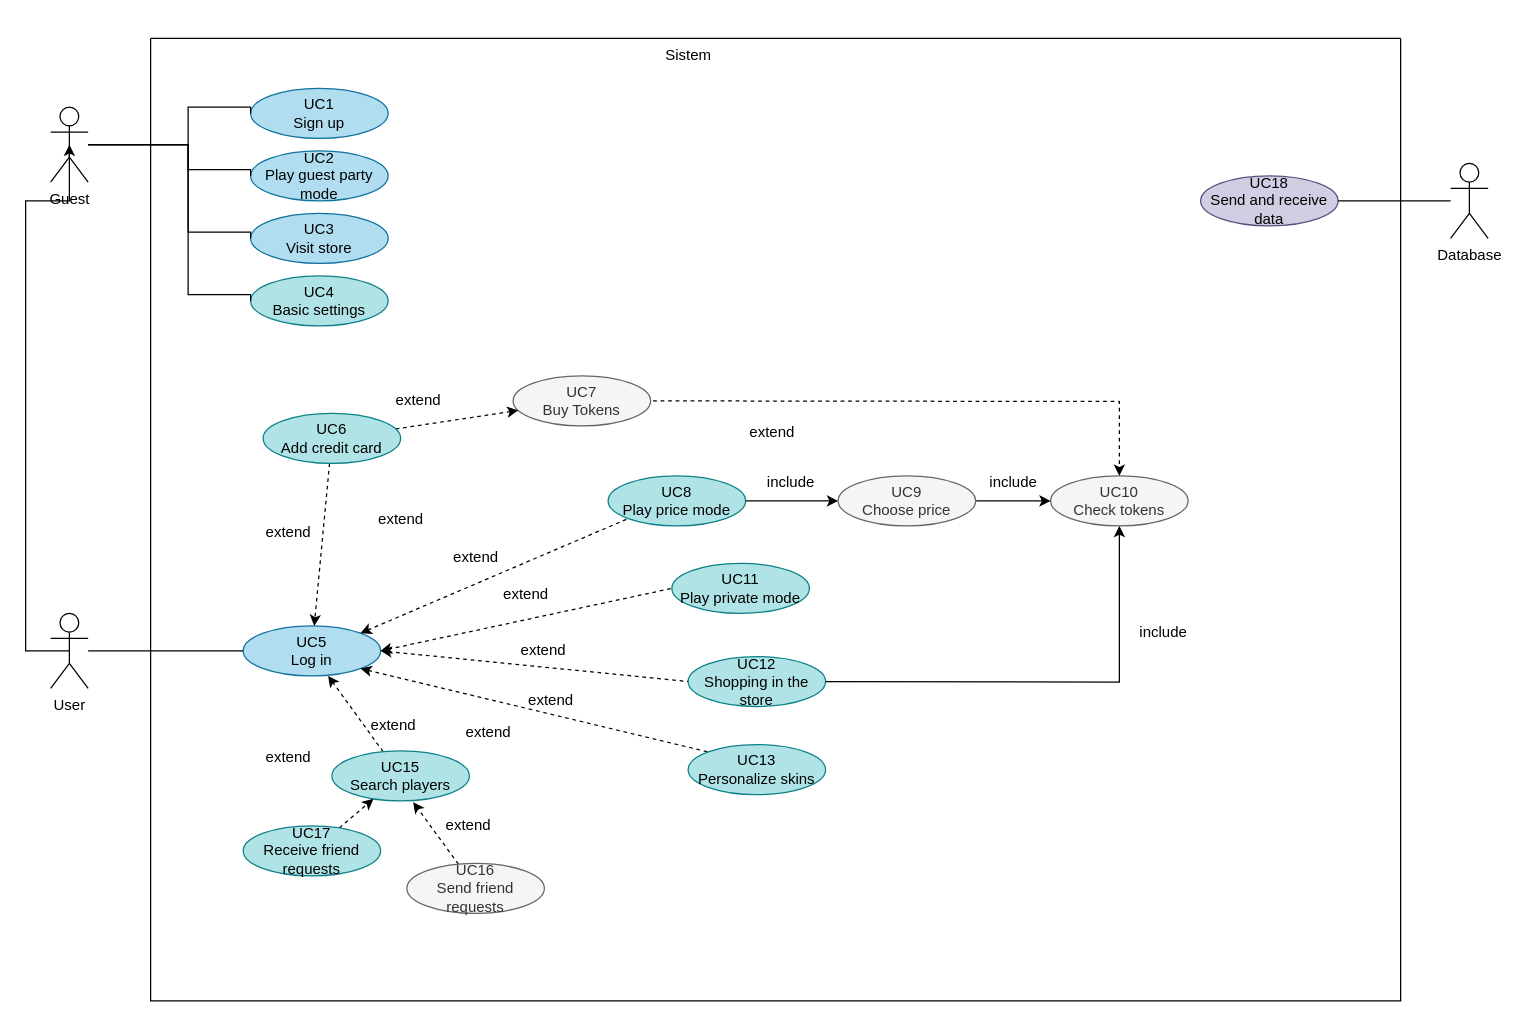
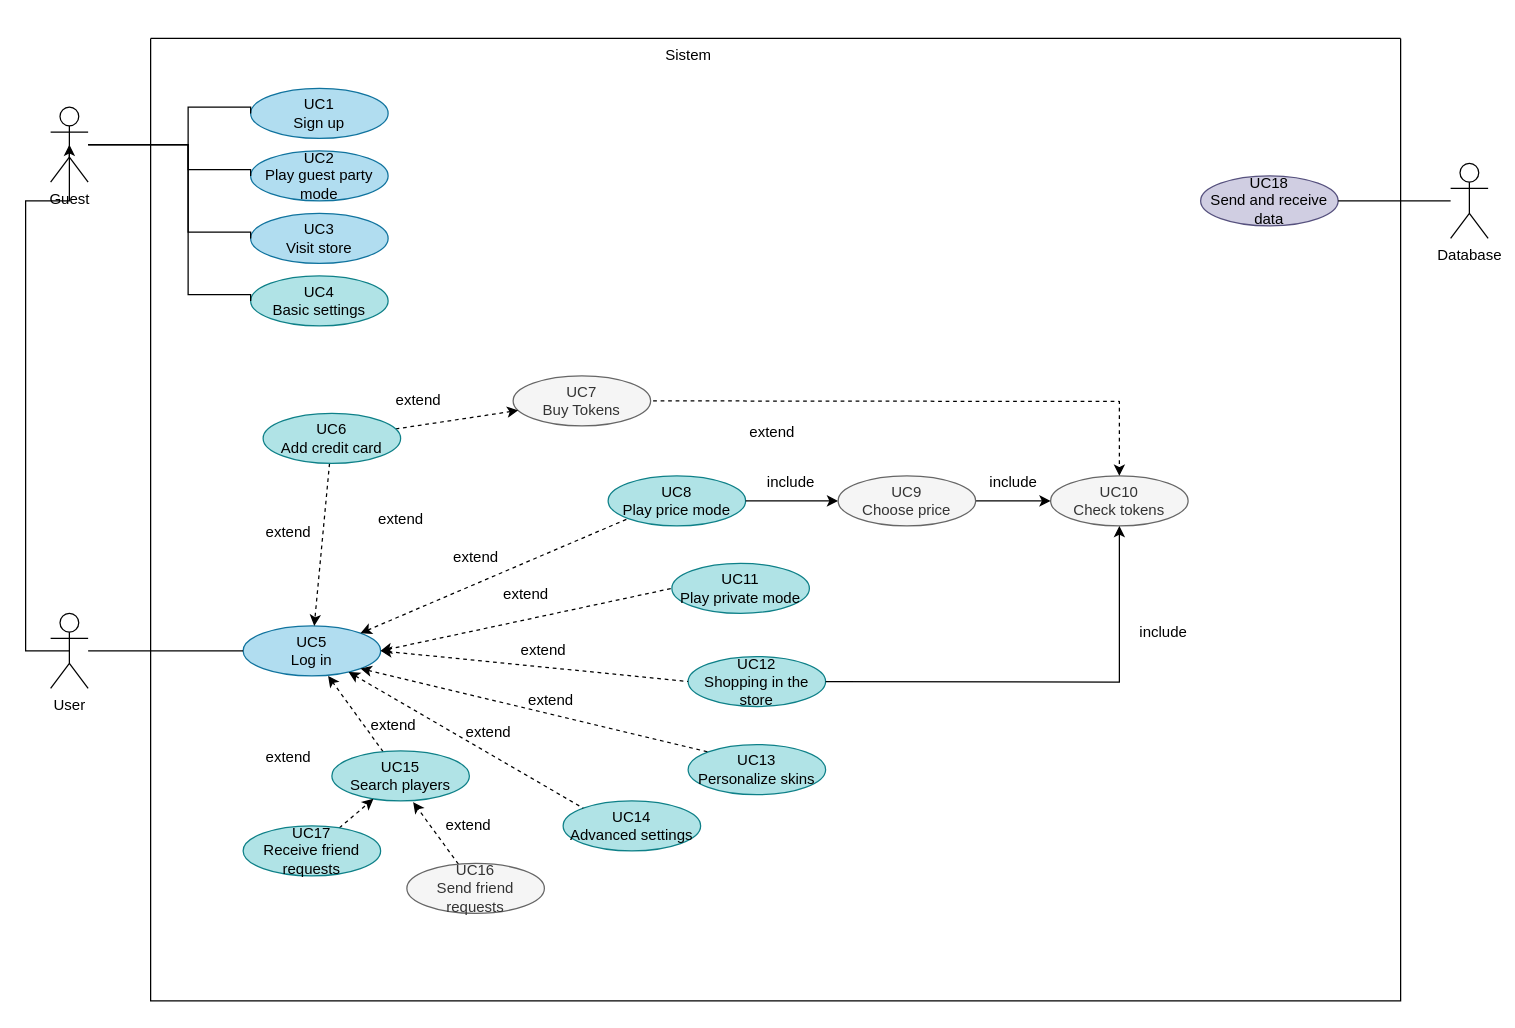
  <mxCell id="0" />
  <mxCell id="1" parent="0" />
  <mxCell id="2" value="" style="swimlane;startSize=0;rounded=0;labelBackgroundColor=none;" parent="1" vertex="1"><mxGeometry x="120" y="30" width="1000" height="770" as="geometry" /></mxCell>
  <mxCell id="3" value="UC5&lt;br&gt;Log in" style="ellipse;whiteSpace=wrap;html=1;rounded=0;labelBackgroundColor=none;fillColor=#b1ddf0;strokeColor=#10739e;" parent="2" vertex="1"><mxGeometry x="74" y="470" width="110" height="40" as="geometry" /></mxCell>
  <mxCell id="4" value="UC18&lt;br&gt;Send and receive data" style="ellipse;whiteSpace=wrap;html=1;rounded=0;labelBackgroundColor=none;fillColor=#d0cee2;strokeColor=#56517e;" parent="2" vertex="1"><mxGeometry x="840" y="110" width="110" height="40" as="geometry" /></mxCell>
  <mxCell id="5" value="UC1&lt;br&gt;Sign up" style="ellipse;whiteSpace=wrap;html=1;rounded=0;labelBackgroundColor=none;fillColor=#b1ddf0;strokeColor=#10739e;" parent="2" vertex="1"><mxGeometry x="80" y="40" width="110" height="40" as="geometry" /></mxCell>
  <mxCell id="6" value="UC8&lt;br&gt;Play price mode" style="ellipse;whiteSpace=wrap;html=1;rounded=0;labelBackgroundColor=none;fillColor=#b0e3e6;strokeColor=#0e8088;" parent="2" vertex="1"><mxGeometry x="366" y="350" width="110" height="40" as="geometry" /></mxCell>
  <mxCell id="7" value="UC2&lt;br&gt;Play guest party mode" style="ellipse;whiteSpace=wrap;html=1;rounded=0;labelBackgroundColor=none;fillColor=#b1ddf0;strokeColor=#10739e;" parent="2" vertex="1"><mxGeometry x="80" y="90" width="110" height="40" as="geometry" /></mxCell>
  <mxCell id="8" value="extend" style="text;html=1;align=center;verticalAlign=middle;resizable=0;points=[];autosize=1;strokeColor=none;fillColor=none;rounded=0;labelBackgroundColor=none;" parent="2" vertex="1"><mxGeometry x="270.0" y="430" width="60" height="30" as="geometry" /></mxCell>
  <mxCell id="9" value="" style="endArrow=none;html=1;rounded=0;entryX=0;entryY=0.5;entryDx=0;entryDy=0;exitX=1;exitY=0.5;exitDx=0;exitDy=0;endFill=0;startArrow=classic;startFill=1;dashed=1;labelBackgroundColor=none;fontColor=default;" parent="2" source="3" target="14" edge="1"><mxGeometry width="50" height="50" relative="1" as="geometry"><mxPoint x="364" y="436" as="sourcePoint" /><mxPoint x="442" y="380" as="targetPoint" /></mxGeometry></mxCell>
  <mxCell id="10" value="UC3&lt;br&gt;Visit store" style="ellipse;whiteSpace=wrap;html=1;rounded=0;labelBackgroundColor=none;fillColor=#b1ddf0;strokeColor=#10739e;" parent="2" vertex="1"><mxGeometry x="80" y="140" width="110" height="40" as="geometry" /></mxCell>
  <mxCell id="11" value="UC4&lt;br&gt;&lt;div&gt;Basic settings&lt;/div&gt;" style="ellipse;whiteSpace=wrap;html=1;rounded=0;labelBackgroundColor=none;fillColor=#b0e3e6;strokeColor=#0e8088;" parent="2" vertex="1"><mxGeometry x="80" y="190" width="110" height="40" as="geometry" /></mxCell>
  <mxCell id="12" value="extend" style="text;html=1;align=center;verticalAlign=middle;resizable=0;points=[];autosize=1;strokeColor=none;fillColor=none;rounded=0;labelBackgroundColor=none;" parent="2" vertex="1"><mxGeometry x="240.0" y="540" width="60" height="30" as="geometry" /></mxCell>
  <mxCell id="13" value="UC12&lt;br&gt;Shopping in the store" style="ellipse;whiteSpace=wrap;html=1;rounded=0;labelBackgroundColor=none;fillColor=#b0e3e6;strokeColor=#0e8088;" parent="2" vertex="1"><mxGeometry x="430" y="494.5" width="110" height="40" as="geometry" /></mxCell>
  <mxCell id="14" value="UC11&lt;br&gt;Play private mode" style="ellipse;whiteSpace=wrap;html=1;rounded=0;labelBackgroundColor=none;fillColor=#b0e3e6;strokeColor=#0e8088;" parent="2" vertex="1"><mxGeometry x="417" y="420" width="110" height="40" as="geometry" /></mxCell>
  <mxCell id="15" value="" style="endArrow=none;dashed=1;html=1;rounded=0;exitX=1;exitY=0.5;exitDx=0;exitDy=0;entryX=0;entryY=0.5;entryDx=0;entryDy=0;startArrow=classic;startFill=1;labelBackgroundColor=none;fontColor=default;" parent="2" source="3" target="13" edge="1"><mxGeometry width="50" height="50" relative="1" as="geometry"><mxPoint x="178" y="474" as="sourcePoint" /><mxPoint x="290" y="510" as="targetPoint" /></mxGeometry></mxCell>
  <mxCell id="16" value="extend" style="text;html=1;align=center;verticalAlign=middle;resizable=0;points=[];autosize=1;strokeColor=none;fillColor=none;rounded=0;labelBackgroundColor=none;" parent="2" vertex="1"><mxGeometry x="284.0" y="475" width="60" height="30" as="geometry" /></mxCell>
  <mxCell id="17" value="" style="endArrow=none;html=1;rounded=0;entryX=0;entryY=1;entryDx=0;entryDy=0;endFill=0;startArrow=classic;startFill=1;dashed=1;exitX=1;exitY=0;exitDx=0;exitDy=0;labelBackgroundColor=none;fontColor=default;" parent="2" source="3" target="6" edge="1"><mxGeometry width="50" height="50" relative="1" as="geometry"><mxPoint x="180" y="490" as="sourcePoint" /><mxPoint x="496" y="230" as="targetPoint" /></mxGeometry></mxCell>
  <mxCell id="18" value="UC13&lt;br&gt;Personalize skins" style="ellipse;whiteSpace=wrap;html=1;rounded=0;labelBackgroundColor=none;fillColor=#b0e3e6;strokeColor=#0e8088;" parent="2" vertex="1"><mxGeometry x="430" y="565" width="110" height="40" as="geometry" /></mxCell>
  <mxCell id="19" value="" style="endArrow=none;dashed=1;html=1;rounded=0;exitX=1;exitY=1;exitDx=0;exitDy=0;entryX=0;entryY=0;entryDx=0;entryDy=0;startArrow=classic;startFill=1;labelBackgroundColor=none;fontColor=default;" parent="2" source="3" target="18" edge="1"><mxGeometry width="50" height="50" relative="1" as="geometry"><mxPoint x="194" y="500" as="sourcePoint" /><mxPoint x="345" y="550" as="targetPoint" /></mxGeometry></mxCell>
  <mxCell id="20" value="extend" style="text;html=1;align=center;verticalAlign=middle;resizable=0;points=[];autosize=1;strokeColor=none;fillColor=none;rounded=0;labelBackgroundColor=none;" parent="2" vertex="1"><mxGeometry x="290.0" y="515" width="60" height="30" as="geometry" /></mxCell>
  <mxCell id="21" value="&lt;font face=&quot;Helvetica&quot;&gt;&lt;span style=&quot;font-size: 12px;&quot;&gt;Sistem&lt;/span&gt;&lt;/font&gt;" style="text;html=1;align=center;verticalAlign=middle;resizable=0;points=[];autosize=1;strokeColor=none;fillColor=none;fontSize=20;fontFamily=Architects Daughter;hachureGap=4;fontSource=https%3A%2F%2Ffonts.googleapis.com%2Fcss%3Ffamily%3DArchitects%2BDaughter;rounded=0;labelBackgroundColor=none;" parent="2" vertex="1"><mxGeometry x="400" y="-10" width="60" height="40" as="geometry" /></mxCell>
  <mxCell id="22" value="UC10&lt;br&gt;Check tokens" style="ellipse;whiteSpace=wrap;html=1;rounded=0;labelBackgroundColor=none;fillColor=#f5f5f5;fontColor=#333333;strokeColor=#666666;" parent="2" vertex="1"><mxGeometry x="720" y="350" width="110" height="40" as="geometry" /></mxCell>
  <mxCell id="23" value="extend" style="text;html=1;align=center;verticalAlign=middle;resizable=0;points=[];autosize=1;strokeColor=none;fillColor=none;rounded=0;labelBackgroundColor=none;" parent="2" vertex="1"><mxGeometry x="230.0" y="400" width="60" height="30" as="geometry" /></mxCell>
  <mxCell id="24" value="extend" style="text;html=1;align=center;verticalAlign=middle;resizable=0;points=[];autosize=1;strokeColor=none;fillColor=none;rounded=0;labelBackgroundColor=none;" parent="2" vertex="1"><mxGeometry x="80.0" y="380" width="60" height="30" as="geometry" /></mxCell>
  <mxCell id="25" value="" style="endArrow=classic;html=1;hachureGap=4;fontFamily=Architects Daughter;fontSource=https%3A%2F%2Ffonts.googleapis.com%2Fcss%3Ffamily%3DArchitects%2BDaughter;fontSize=16;exitX=1;exitY=0.5;exitDx=0;exitDy=0;rounded=0;labelBackgroundColor=none;fontColor=default;" parent="2" source="6" edge="1"><mxGeometry width="50" height="50" relative="1" as="geometry"><mxPoint x="332" y="360" as="sourcePoint" /><mxPoint x="550" y="370" as="targetPoint" /></mxGeometry></mxCell>
  <mxCell id="26" value="include" style="text;html=1;align=center;verticalAlign=middle;resizable=0;points=[];autosize=1;strokeColor=none;fillColor=none;rounded=0;labelBackgroundColor=none;" parent="2" vertex="1"><mxGeometry x="482.0" y="340" width="60" height="30" as="geometry" /></mxCell>
  <mxCell id="27" value="" style="endArrow=none;html=1;rounded=0;entryX=1;entryY=0.5;entryDx=0;entryDy=0;exitX=0.5;exitY=1;exitDx=0;exitDy=0;endFill=0;startArrow=classic;startFill=1;labelBackgroundColor=none;fontColor=default;" parent="2" source="22" target="13" edge="1"><mxGeometry width="50" height="50" relative="1" as="geometry"><mxPoint x="642" y="410" as="sourcePoint" /><mxPoint x="562" y="540" as="targetPoint" /><Array as="points"><mxPoint x="775" y="515" /></Array></mxGeometry></mxCell>
  <mxCell id="28" value="include" style="text;html=1;align=center;verticalAlign=middle;resizable=0;points=[];autosize=1;strokeColor=none;fillColor=none;rounded=0;labelBackgroundColor=none;" parent="2" vertex="1"><mxGeometry x="780" y="460" width="60" height="30" as="geometry" /></mxCell>
+ <mxCell id="29" value="UC14&lt;br&gt;Advanced settings" style="ellipse;whiteSpace=wrap;html=1;rounded=0;labelBackgroundColor=none;fillColor=#b0e3e6;strokeColor=#0e8088;" parent="2" vertex="1"><mxGeometry x="330" y="610" width="110" height="40" as="geometry" /></mxCell>
+ <mxCell id="30" value="" style="endArrow=none;dashed=1;html=1;rounded=0;entryX=0;entryY=0;entryDx=0;entryDy=0;startArrow=classic;startFill=1;labelBackgroundColor=none;fontColor=default;" parent="2" source="3" target="29" edge="1"><mxGeometry width="50" height="50" relative="1" as="geometry"><mxPoint x="177.891" y="514.142" as="sourcePoint" /><mxPoint x="356.109" y="605.858" as="targetPoint" /></mxGeometry></mxCell>
  <mxCell id="31" style="edgeStyle=orthogonalEdgeStyle;rounded=0;orthogonalLoop=1;jettySize=auto;html=1;dashed=1;" edge="1" parent="2" target="22"><mxGeometry relative="1" as="geometry"><mxPoint x="402" y="290" as="sourcePoint" /></mxGeometry></mxCell>
  <mxCell id="32" value="&lt;div&gt;UC7&lt;br&gt;&lt;/div&gt;&lt;div&gt;Buy Tokens&lt;/div&gt;" style="ellipse;whiteSpace=wrap;html=1;rounded=0;labelBackgroundColor=none;fillColor=#f5f5f5;fontColor=#333333;strokeColor=#666666;" vertex="1" parent="2"><mxGeometry x="290" y="270" width="110" height="40" as="geometry" /></mxCell>
  <mxCell id="33" value="extend" style="text;html=1;align=center;verticalAlign=middle;resizable=0;points=[];autosize=1;strokeColor=none;fillColor=none;rounded=0;labelBackgroundColor=none;" vertex="1" parent="2"><mxGeometry x="467" y="300" width="60" height="30" as="geometry" /></mxCell>
  <mxCell id="34" style="rounded=0;orthogonalLoop=1;jettySize=auto;html=1;dashed=1;" edge="1" parent="2" source="36" target="3"><mxGeometry relative="1" as="geometry" /></mxCell>
  <mxCell id="35" style="rounded=0;orthogonalLoop=1;jettySize=auto;html=1;dashed=1;" edge="1" parent="2" source="36" target="32"><mxGeometry relative="1" as="geometry" /></mxCell>
  <mxCell id="36" value="UC6&lt;br&gt;Add credit card" style="ellipse;whiteSpace=wrap;html=1;rounded=0;labelBackgroundColor=none;fillColor=#b0e3e6;strokeColor=#0e8088;" parent="2" vertex="1"><mxGeometry x="90" y="300" width="110" height="40" as="geometry" /></mxCell>
  <mxCell id="37" value="extend" style="text;html=1;align=center;verticalAlign=middle;resizable=0;points=[];autosize=1;strokeColor=none;fillColor=none;rounded=0;labelBackgroundColor=none;" vertex="1" parent="2"><mxGeometry x="170.0" y="370" width="60" height="30" as="geometry" /></mxCell>
  <mxCell id="38" value="extend" style="text;html=1;align=center;verticalAlign=middle;resizable=0;points=[];autosize=1;strokeColor=none;fillColor=none;rounded=0;labelBackgroundColor=none;" vertex="1" parent="2"><mxGeometry x="184.0" y="275" width="60" height="30" as="geometry" /></mxCell>
  <mxCell id="39" style="edgeStyle=none;rounded=0;orthogonalLoop=1;jettySize=auto;html=1;entryX=0;entryY=0.5;entryDx=0;entryDy=0;" edge="1" parent="2" source="40" target="22"><mxGeometry relative="1" as="geometry" /></mxCell>
  <mxCell id="40" value="&lt;div&gt;UC9&lt;/div&gt;&lt;div&gt;Choose price&lt;/div&gt;" style="ellipse;whiteSpace=wrap;html=1;rounded=0;labelBackgroundColor=none;fillColor=#f5f5f5;fontColor=#333333;strokeColor=#666666;" vertex="1" parent="2"><mxGeometry x="550" y="350" width="110" height="40" as="geometry" /></mxCell>
  <mxCell id="41" value="include" style="text;html=1;align=center;verticalAlign=middle;resizable=0;points=[];autosize=1;strokeColor=none;fillColor=none;rounded=0;labelBackgroundColor=none;" vertex="1" parent="2"><mxGeometry x="660" y="340" width="60" height="30" as="geometry" /></mxCell>
  <mxCell id="42" style="edgeStyle=none;rounded=0;orthogonalLoop=1;jettySize=auto;html=1;entryX=0.591;entryY=1.025;entryDx=0;entryDy=0;dashed=1;entryPerimeter=0;" edge="1" parent="2" source="43" target="45"><mxGeometry relative="1" as="geometry" /></mxCell>
  <mxCell id="43" value="UC16&lt;br&gt;Send friend requests" style="ellipse;whiteSpace=wrap;html=1;rounded=0;labelBackgroundColor=none;fillColor=#f5f5f5;strokeColor=#666666;fontColor=#333333;" vertex="1" parent="2"><mxGeometry x="205" y="660" width="110" height="40" as="geometry" /></mxCell>
  <mxCell id="44" style="edgeStyle=none;rounded=0;orthogonalLoop=1;jettySize=auto;html=1;entryX=0.618;entryY=1;entryDx=0;entryDy=0;entryPerimeter=0;dashed=1;" edge="1" parent="2" source="45" target="3"><mxGeometry relative="1" as="geometry" /></mxCell>
  <mxCell id="45" value="UC15&lt;br&gt;Search players" style="ellipse;whiteSpace=wrap;html=1;rounded=0;labelBackgroundColor=none;fillColor=#b0e3e6;strokeColor=#0e8088;" vertex="1" parent="2"><mxGeometry x="145" y="570" width="110" height="40" as="geometry" /></mxCell>
  <mxCell id="46" value="extend" style="text;html=1;align=center;verticalAlign=middle;resizable=0;points=[];autosize=1;strokeColor=none;fillColor=none;rounded=0;labelBackgroundColor=none;" vertex="1" parent="2"><mxGeometry x="164.0" y="535" width="60" height="30" as="geometry" /></mxCell>
  <mxCell id="47" value="extend" style="text;html=1;align=center;verticalAlign=middle;resizable=0;points=[];autosize=1;strokeColor=none;fillColor=none;rounded=0;labelBackgroundColor=none;" vertex="1" parent="2"><mxGeometry x="224.0" y="615" width="60" height="30" as="geometry" /></mxCell>
  <mxCell id="48" style="edgeStyle=none;rounded=0;orthogonalLoop=1;jettySize=auto;html=1;dashed=1;" edge="1" parent="2" source="49" target="45"><mxGeometry relative="1" as="geometry" /></mxCell>
  <mxCell id="49" value="&lt;div&gt;UC17&lt;/div&gt;&lt;div&gt;Receive friend requests&lt;/div&gt;" style="ellipse;whiteSpace=wrap;html=1;rounded=0;labelBackgroundColor=none;fillColor=#b0e3e6;strokeColor=#0e8088;" vertex="1" parent="2"><mxGeometry x="74" y="630" width="110" height="40" as="geometry" /></mxCell>
  <mxCell id="50" value="extend" style="text;html=1;align=center;verticalAlign=middle;resizable=0;points=[];autosize=1;strokeColor=none;fillColor=none;rounded=0;labelBackgroundColor=none;" vertex="1" parent="2"><mxGeometry x="80.0" y="560" width="60" height="30" as="geometry" /></mxCell>
  <mxCell id="51" style="edgeStyle=orthogonalEdgeStyle;rounded=0;orthogonalLoop=1;jettySize=auto;html=1;entryX=0.5;entryY=0.5;entryDx=0;entryDy=0;entryPerimeter=0;exitX=0.5;exitY=0.5;exitDx=0;exitDy=0;exitPerimeter=0;labelBackgroundColor=none;fontColor=default;" parent="1" source="53" target="60" edge="1"><mxGeometry relative="1" as="geometry"><Array as="points"><mxPoint x="20" y="520" /><mxPoint x="20" y="160" /></Array></mxGeometry></mxCell>
  <mxCell id="52" style="edgeStyle=orthogonalEdgeStyle;rounded=0;orthogonalLoop=1;jettySize=auto;html=1;entryX=0;entryY=0.5;entryDx=0;entryDy=0;endArrow=none;endFill=0;labelBackgroundColor=none;fontColor=default;" parent="1" source="53" target="3" edge="1"><mxGeometry relative="1" as="geometry" /></mxCell>
  <mxCell id="53" value="User" style="shape=umlActor;verticalLabelPosition=bottom;verticalAlign=top;html=1;outlineConnect=0;rounded=0;labelBackgroundColor=none;" parent="1" vertex="1"><mxGeometry x="40" y="490" width="30" height="60" as="geometry" /></mxCell>
  <mxCell id="54" style="edgeStyle=orthogonalEdgeStyle;rounded=0;orthogonalLoop=1;jettySize=auto;html=1;entryX=1;entryY=0.5;entryDx=0;entryDy=0;endArrow=none;endFill=0;labelBackgroundColor=none;fontColor=default;" parent="1" source="55" target="4" edge="1"><mxGeometry relative="1" as="geometry" /></mxCell>
  <mxCell id="55" value="Database" style="shape=umlActor;verticalLabelPosition=bottom;verticalAlign=top;html=1;outlineConnect=0;rounded=0;labelBackgroundColor=none;" parent="1" vertex="1"><mxGeometry x="1160" y="130" width="30" height="60" as="geometry" /></mxCell>
  <mxCell id="56" style="edgeStyle=orthogonalEdgeStyle;rounded=0;orthogonalLoop=1;jettySize=auto;html=1;entryX=0;entryY=0.5;entryDx=0;entryDy=0;endArrow=none;endFill=0;labelBackgroundColor=none;fontColor=default;" parent="1" source="60" target="5" edge="1"><mxGeometry relative="1" as="geometry"><Array as="points"><mxPoint x="150" y="115" /><mxPoint x="150" y="85" /></Array></mxGeometry></mxCell>
  <mxCell id="57" style="edgeStyle=orthogonalEdgeStyle;rounded=0;orthogonalLoop=1;jettySize=auto;html=1;entryX=0;entryY=0.5;entryDx=0;entryDy=0;endArrow=none;endFill=0;labelBackgroundColor=none;fontColor=default;" parent="1" source="60" target="7" edge="1"><mxGeometry relative="1" as="geometry"><Array as="points"><mxPoint x="150" y="115" /><mxPoint x="150" y="135" /></Array></mxGeometry></mxCell>
  <mxCell id="58" style="edgeStyle=orthogonalEdgeStyle;rounded=0;orthogonalLoop=1;jettySize=auto;html=1;entryX=0;entryY=0.5;entryDx=0;entryDy=0;endArrow=none;endFill=0;labelBackgroundColor=none;fontColor=default;" parent="1" source="60" target="10" edge="1"><mxGeometry relative="1" as="geometry"><Array as="points"><mxPoint x="150" y="115" /><mxPoint x="150" y="185" /></Array></mxGeometry></mxCell>
  <mxCell id="59" style="edgeStyle=orthogonalEdgeStyle;rounded=0;orthogonalLoop=1;jettySize=auto;html=1;entryX=0;entryY=0.5;entryDx=0;entryDy=0;endArrow=none;endFill=0;labelBackgroundColor=none;fontColor=default;" parent="1" source="60" target="11" edge="1"><mxGeometry relative="1" as="geometry"><Array as="points"><mxPoint x="150" y="115" /><mxPoint x="150" y="235" /></Array></mxGeometry></mxCell>
  <mxCell id="60" value="Guest" style="shape=umlActor;verticalLabelPosition=bottom;verticalAlign=top;html=1;outlineConnect=0;rounded=0;labelBackgroundColor=none;" parent="1" vertex="1"><mxGeometry x="40" y="85" width="30" height="60" as="geometry" /></mxCell>
